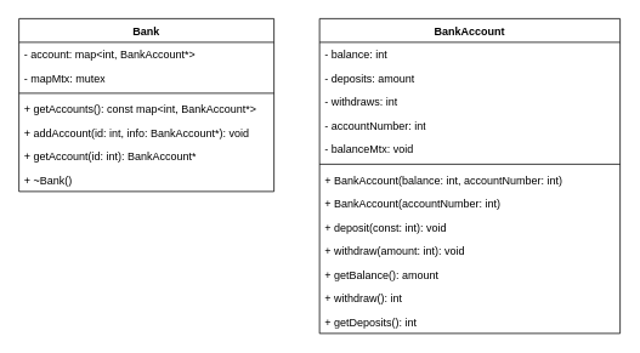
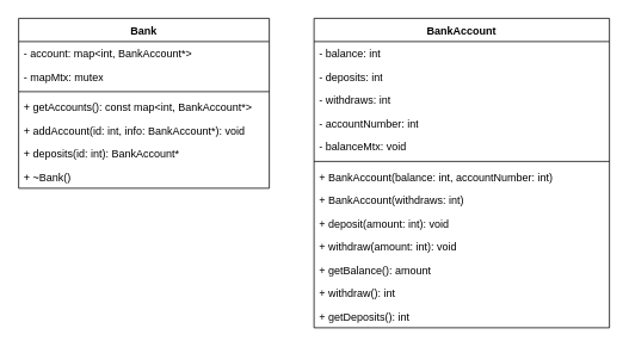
  <mxCell id="0" />
  <mxCell id="1" parent="0" />
  <mxCell id="2" value="BankAccount" style="swimlane;fontStyle=1;align=center;verticalAlign=top;childLayout=stackLayout;horizontal=1;startSize=26;horizontalStack=0;resizeParent=1;resizeParentMax=0;resizeLast=0;collapsible=1;marginBottom=0;whiteSpace=wrap;html=1;" vertex="1" parent="1"><mxGeometry x="350" y="20" width="330" height="346" as="geometry" /></mxCell>
  <mxCell id="3" value="- balance: int" style="text;strokeColor=none;fillColor=none;align=left;verticalAlign=top;spacingLeft=4;spacingRight=4;overflow=hidden;rotatable=0;points=[[0,0.5],[1,0.5]];portConstraint=eastwest;whiteSpace=wrap;html=1;" vertex="1" parent="2"><mxGeometry y="26" width="330" height="26" as="geometry" /></mxCell>
- <mxCell id="4" value="- deposits: amount" style="text;strokeColor=none;fillColor=none;align=left;verticalAlign=top;spacingLeft=4;spacingRight=4;overflow=hidden;rotatable=0;points=[[0,0.5],[1,0.5]];portConstraint=eastwest;whiteSpace=wrap;html=1;" vertex="1" parent="2"><mxGeometry y="52" width="330" height="26" as="geometry" /></mxCell>
+ <mxCell id="4" value="- deposits: int" style="text;strokeColor=none;fillColor=none;align=left;verticalAlign=top;spacingLeft=4;spacingRight=4;overflow=hidden;rotatable=0;points=[[0,0.5],[1,0.5]];portConstraint=eastwest;whiteSpace=wrap;html=1;" vertex="1" parent="2"><mxGeometry y="52" width="330" height="26" as="geometry" /></mxCell>
  <mxCell id="5" value="- withdraws: int" style="text;strokeColor=none;fillColor=none;align=left;verticalAlign=top;spacingLeft=4;spacingRight=4;overflow=hidden;rotatable=0;points=[[0,0.5],[1,0.5]];portConstraint=eastwest;whiteSpace=wrap;html=1;" vertex="1" parent="2"><mxGeometry y="78" width="330" height="26" as="geometry" /></mxCell>
  <mxCell id="6" value="- accountNumber: int" style="text;strokeColor=none;fillColor=none;align=left;verticalAlign=top;spacingLeft=4;spacingRight=4;overflow=hidden;rotatable=0;points=[[0,0.5],[1,0.5]];portConstraint=eastwest;whiteSpace=wrap;html=1;" vertex="1" parent="2"><mxGeometry y="104" width="330" height="26" as="geometry" /></mxCell>
  <mxCell id="7" value="- balanceMtx: void" style="text;strokeColor=none;fillColor=none;align=left;verticalAlign=top;spacingLeft=4;spacingRight=4;overflow=hidden;rotatable=0;points=[[0,0.5],[1,0.5]];portConstraint=eastwest;whiteSpace=wrap;html=1;" vertex="1" parent="2"><mxGeometry y="130" width="330" height="26" as="geometry" /></mxCell>
  <mxCell id="8" value="" style="line;strokeWidth=1;fillColor=none;align=left;verticalAlign=middle;spacingTop=-1;spacingLeft=3;spacingRight=3;rotatable=0;labelPosition=right;points=[];portConstraint=eastwest;strokeColor=inherit;" vertex="1" parent="2"><mxGeometry y="156" width="330" height="8" as="geometry" /></mxCell>
  <mxCell id="9" value="+ BankAccount(balance: int, accountNumber: int)" style="text;strokeColor=none;fillColor=none;align=left;verticalAlign=top;spacingLeft=4;spacingRight=4;overflow=hidden;rotatable=0;points=[[0,0.5],[1,0.5]];portConstraint=eastwest;whiteSpace=wrap;html=1;" vertex="1" parent="2"><mxGeometry y="164" width="330" height="26" as="geometry" /></mxCell>
- <mxCell id="10" value="+ BankAccount(accountNumber: int)" style="text;strokeColor=none;fillColor=none;align=left;verticalAlign=top;spacingLeft=4;spacingRight=4;overflow=hidden;rotatable=0;points=[[0,0.5],[1,0.5]];portConstraint=eastwest;whiteSpace=wrap;html=1;" vertex="1" parent="2"><mxGeometry y="190" width="330" height="26" as="geometry" /></mxCell>
- <mxCell id="11" value="+ deposit(const: int): void" style="text;strokeColor=none;fillColor=none;align=left;verticalAlign=top;spacingLeft=4;spacingRight=4;overflow=hidden;rotatable=0;points=[[0,0.5],[1,0.5]];portConstraint=eastwest;whiteSpace=wrap;html=1;" vertex="1" parent="2"><mxGeometry y="216" width="330" height="26" as="geometry" /></mxCell>
+ <mxCell id="10" value="+ BankAccount(withdraws: int)" style="text;strokeColor=none;fillColor=none;align=left;verticalAlign=top;spacingLeft=4;spacingRight=4;overflow=hidden;rotatable=0;points=[[0,0.5],[1,0.5]];portConstraint=eastwest;whiteSpace=wrap;html=1;" vertex="1" parent="2"><mxGeometry y="190" width="330" height="26" as="geometry" /></mxCell>
+ <mxCell id="11" value="+ deposit(amount: int): void" style="text;strokeColor=none;fillColor=none;align=left;verticalAlign=top;spacingLeft=4;spacingRight=4;overflow=hidden;rotatable=0;points=[[0,0.5],[1,0.5]];portConstraint=eastwest;whiteSpace=wrap;html=1;" vertex="1" parent="2"><mxGeometry y="216" width="330" height="26" as="geometry" /></mxCell>
  <mxCell id="12" value="+ withdraw(amount: int): void" style="text;strokeColor=none;fillColor=none;align=left;verticalAlign=top;spacingLeft=4;spacingRight=4;overflow=hidden;rotatable=0;points=[[0,0.5],[1,0.5]];portConstraint=eastwest;whiteSpace=wrap;html=1;" vertex="1" parent="2"><mxGeometry y="242" width="330" height="26" as="geometry" /></mxCell>
  <mxCell id="13" value="+ getBalance(): amount" style="text;strokeColor=none;fillColor=none;align=left;verticalAlign=top;spacingLeft=4;spacingRight=4;overflow=hidden;rotatable=0;points=[[0,0.5],[1,0.5]];portConstraint=eastwest;whiteSpace=wrap;html=1;" vertex="1" parent="2"><mxGeometry y="268" width="330" height="26" as="geometry" /></mxCell>
  <mxCell id="14" value="+ withdraw(): int" style="text;strokeColor=none;fillColor=none;align=left;verticalAlign=top;spacingLeft=4;spacingRight=4;overflow=hidden;rotatable=0;points=[[0,0.5],[1,0.5]];portConstraint=eastwest;whiteSpace=wrap;html=1;" vertex="1" parent="2"><mxGeometry y="294" width="330" height="26" as="geometry" /></mxCell>
  <mxCell id="15" value="+ getDeposits(): int" style="text;strokeColor=none;fillColor=none;align=left;verticalAlign=top;spacingLeft=4;spacingRight=4;overflow=hidden;rotatable=0;points=[[0,0.5],[1,0.5]];portConstraint=eastwest;whiteSpace=wrap;html=1;" vertex="1" parent="2"><mxGeometry y="320" width="330" height="26" as="geometry" /></mxCell>
  <mxCell id="16" value="Bank" style="swimlane;fontStyle=1;align=center;verticalAlign=top;childLayout=stackLayout;horizontal=1;startSize=26;horizontalStack=0;resizeParent=1;resizeParentMax=0;resizeLast=0;collapsible=1;marginBottom=0;whiteSpace=wrap;html=1;" vertex="1" parent="1"><mxGeometry x="20" y="20" width="280" height="190" as="geometry" /></mxCell>
  <mxCell id="17" value="- account: map&amp;lt;int, BankAccount*&amp;gt;" style="text;strokeColor=none;fillColor=none;align=left;verticalAlign=top;spacingLeft=4;spacingRight=4;overflow=hidden;rotatable=0;points=[[0,0.5],[1,0.5]];portConstraint=eastwest;whiteSpace=wrap;html=1;" vertex="1" parent="16"><mxGeometry y="26" width="280" height="26" as="geometry" /></mxCell>
  <mxCell id="18" value="- mapMtx: mutex" style="text;strokeColor=none;fillColor=none;align=left;verticalAlign=top;spacingLeft=4;spacingRight=4;overflow=hidden;rotatable=0;points=[[0,0.5],[1,0.5]];portConstraint=eastwest;whiteSpace=wrap;html=1;" vertex="1" parent="16"><mxGeometry y="52" width="280" height="26" as="geometry" /></mxCell>
  <mxCell id="19" value="" style="line;strokeWidth=1;fillColor=none;align=left;verticalAlign=middle;spacingTop=-1;spacingLeft=3;spacingRight=3;rotatable=0;labelPosition=right;points=[];portConstraint=eastwest;strokeColor=inherit;" vertex="1" parent="16"><mxGeometry y="78" width="280" height="8" as="geometry" /></mxCell>
  <mxCell id="20" value="+ getAccounts(): const map&amp;lt;int, BankAccount*&amp;gt;" style="text;strokeColor=none;fillColor=none;align=left;verticalAlign=top;spacingLeft=4;spacingRight=4;overflow=hidden;rotatable=0;points=[[0,0.5],[1,0.5]];portConstraint=eastwest;whiteSpace=wrap;html=1;" vertex="1" parent="16"><mxGeometry y="86" width="280" height="26" as="geometry" /></mxCell>
  <mxCell id="21" value="+ addAccount(id: int, info: BankAccount*): void" style="text;strokeColor=none;fillColor=none;align=left;verticalAlign=top;spacingLeft=4;spacingRight=4;overflow=hidden;rotatable=0;points=[[0,0.5],[1,0.5]];portConstraint=eastwest;whiteSpace=wrap;html=1;" vertex="1" parent="16"><mxGeometry y="112" width="280" height="26" as="geometry" /></mxCell>
- <mxCell id="22" value="+ getAccount(id: int): BankAccount*" style="text;strokeColor=none;fillColor=none;align=left;verticalAlign=top;spacingLeft=4;spacingRight=4;overflow=hidden;rotatable=0;points=[[0,0.5],[1,0.5]];portConstraint=eastwest;whiteSpace=wrap;html=1;" vertex="1" parent="16"><mxGeometry y="138" width="280" height="26" as="geometry" /></mxCell>
+ <mxCell id="22" value="+ deposits(id: int): BankAccount*" style="text;strokeColor=none;fillColor=none;align=left;verticalAlign=top;spacingLeft=4;spacingRight=4;overflow=hidden;rotatable=0;points=[[0,0.5],[1,0.5]];portConstraint=eastwest;whiteSpace=wrap;html=1;" vertex="1" parent="16"><mxGeometry y="138" width="280" height="26" as="geometry" /></mxCell>
  <mxCell id="23" value="+ ~Bank()" style="text;strokeColor=none;fillColor=none;align=left;verticalAlign=top;spacingLeft=4;spacingRight=4;overflow=hidden;rotatable=0;points=[[0,0.5],[1,0.5]];portConstraint=eastwest;whiteSpace=wrap;html=1;" vertex="1" parent="16"><mxGeometry y="164" width="280" height="26" as="geometry" /></mxCell>
